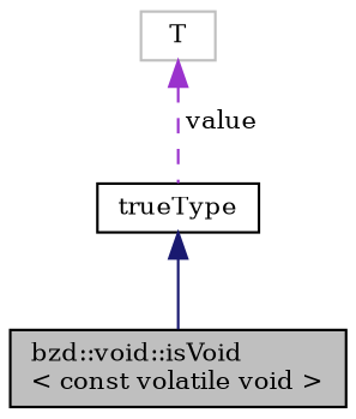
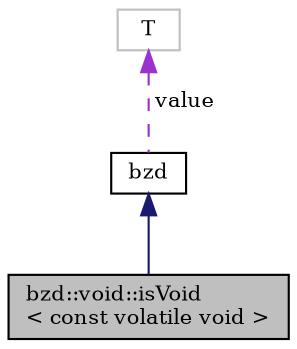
  digraph {
    fontname="DejaVu Serif"
    node [color=black fillcolor=white fontname="DejaVu Serif" fontsize=10 shape=record style=filled]
    edge [dir=back fontname="DejaVu Serif" fontsize=10 labelfontname=Helvetica labelfontsize=10]
    n1 [fillcolor=grey75 fontcolor=black height=0.2 label="bzd::void::isVoid\l\< const volatile void \>" width=0.4]
-   n2 [height=0.2 label=trueType width=0.4]
+   n2 [height=0.2 label=bzd width=0.4]
    n3 [color=grey75 height=0.2 label=T width=0.4]
    n2 -> n1 [color=midnightblue style=solid]
    n3 -> n2 [color=darkorchid3 label=" value" style=dashed]
  }
